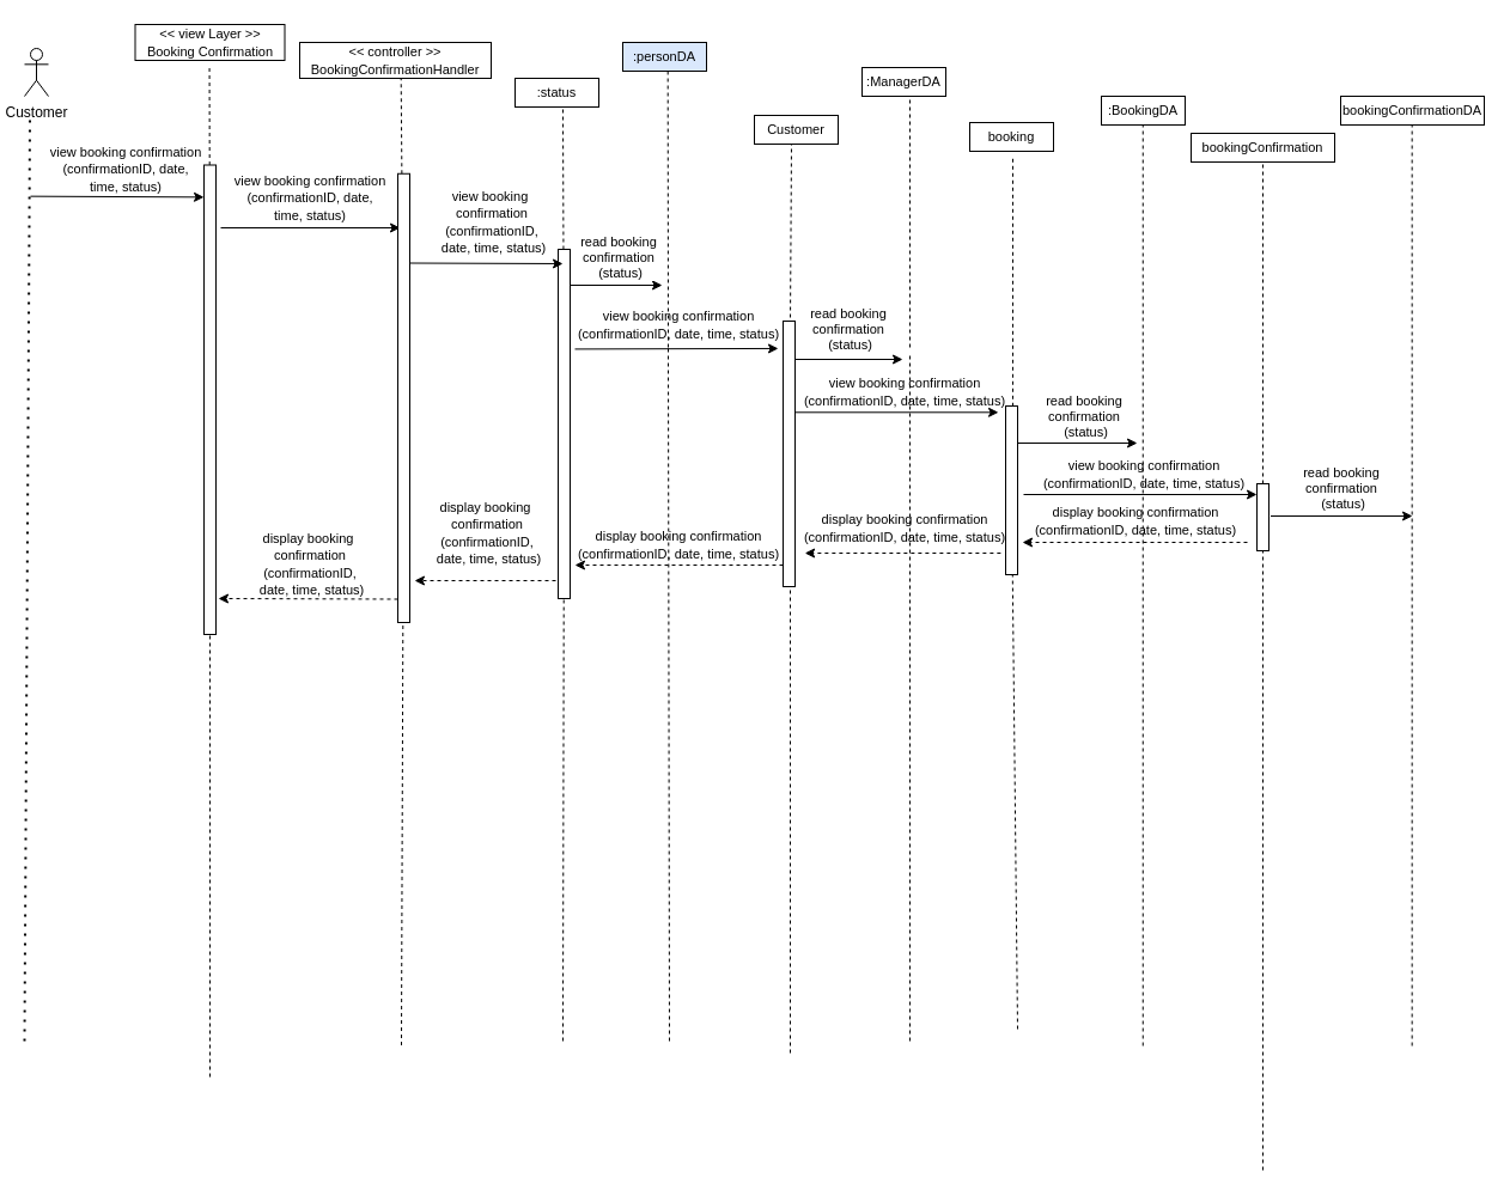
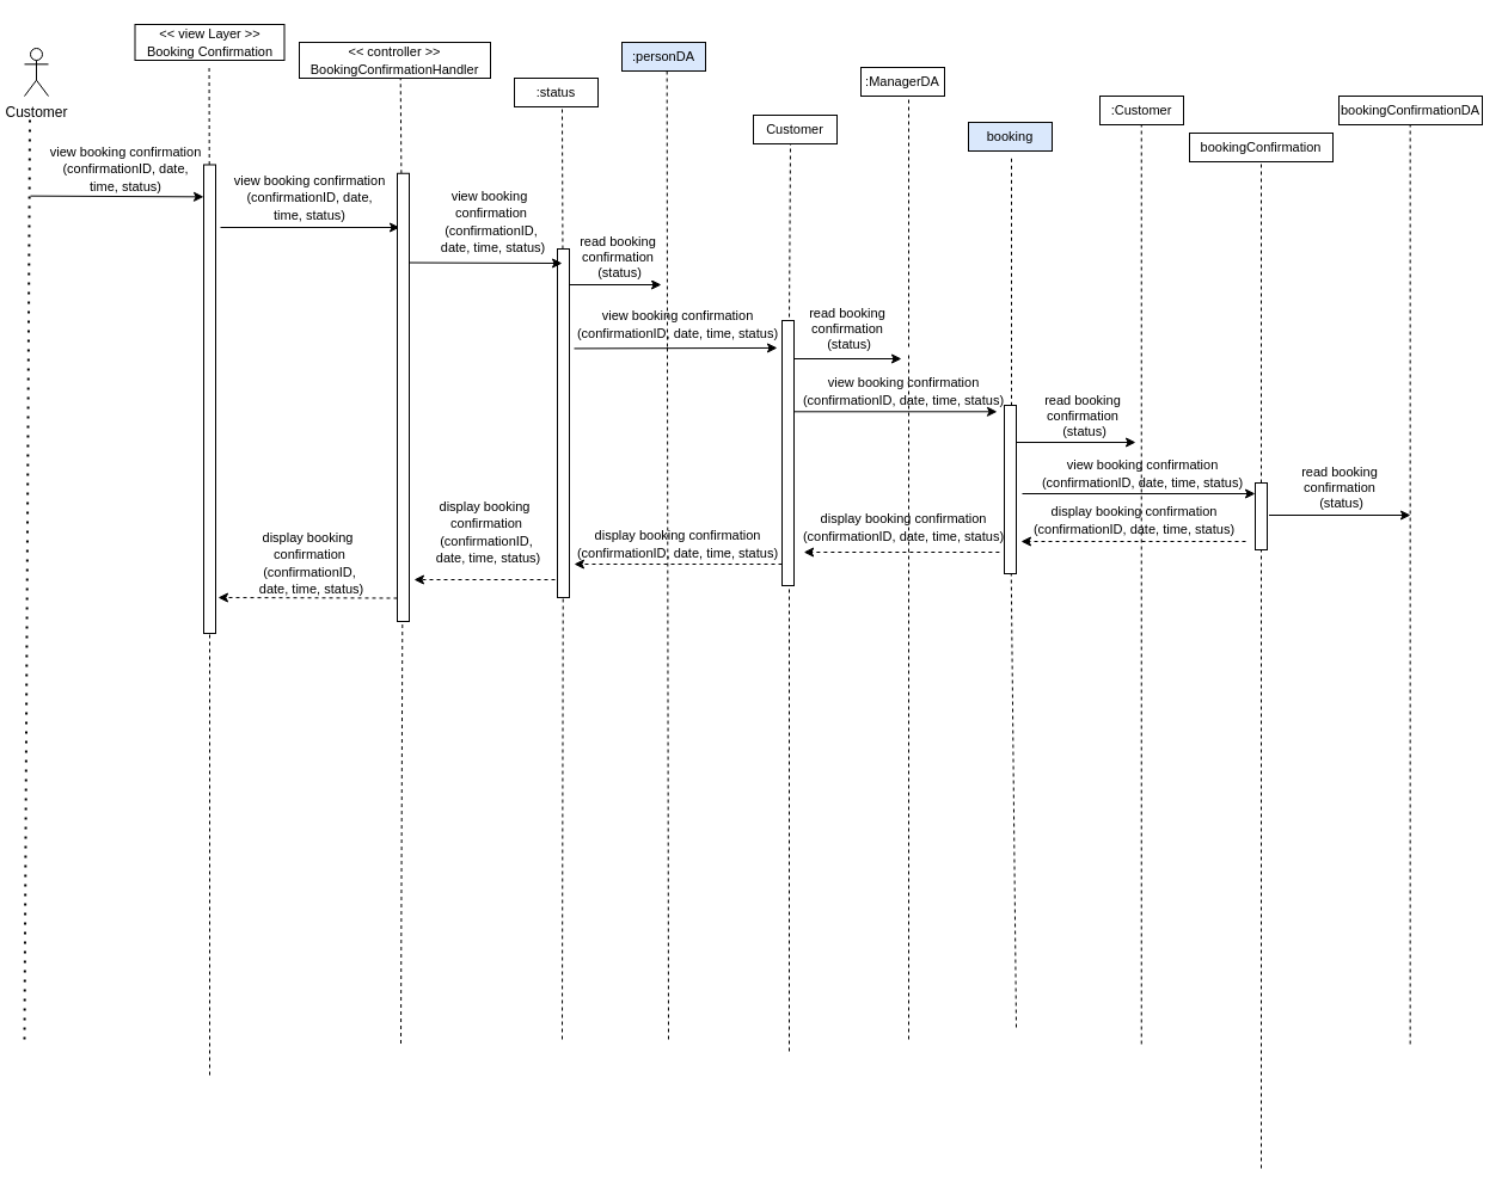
  <mxCell id="0" />
  <mxCell id="1" parent="0" />
  <mxCell id="2" value="Customer" style="shape=umlActor;verticalLabelPosition=bottom;verticalAlign=top;html=1;outlineConnect=0;" parent="1" vertex="1"><mxGeometry x="20" y="40" width="20" height="40" as="geometry" /></mxCell>
  <mxCell id="3" value="&lt;div&gt;&lt;span style=&quot;font-size: 11px;&quot;&gt;&amp;lt;&amp;lt; view Layer &amp;gt;&amp;gt;&lt;/span&gt;&lt;/div&gt;&lt;span style=&quot;font-size: 11px;&quot;&gt;Booking Confirmation&lt;/span&gt;" style="rounded=0;whiteSpace=wrap;html=1;" parent="1" vertex="1"><mxGeometry x="112.5" y="20" width="125" height="30" as="geometry" /></mxCell>
  <mxCell id="4" value="&lt;font style=&quot;font-size: 11px;&quot;&gt;&amp;lt;&amp;lt; controller &amp;gt;&amp;gt;&lt;/font&gt;&lt;div&gt;&lt;font style=&quot;font-size: 11px;&quot;&gt;BookingConfirmationHandler&lt;/font&gt;&lt;/div&gt;" style="rounded=0;whiteSpace=wrap;html=1;" parent="1" vertex="1"><mxGeometry x="250" y="35" width="160" height="30" as="geometry" /></mxCell>
  <mxCell id="5" value="" style="endArrow=none;dashed=1;html=1;dashPattern=1 3;strokeWidth=2;rounded=0;entryX=0.5;entryY=1;entryDx=0;entryDy=0;" parent="1" edge="1"><mxGeometry width="50" height="50" relative="1" as="geometry"><mxPoint x="20" y="870" as="sourcePoint" /><mxPoint x="24.5" y="100" as="targetPoint" /></mxGeometry></mxCell>
  <mxCell id="6" value="" style="endArrow=classic;html=1;rounded=0;entryX=0;entryY=0.1;entryDx=0;entryDy=0;entryPerimeter=0;" parent="1" edge="1"><mxGeometry width="50" height="50" relative="1" as="geometry"><mxPoint x="184" y="190" as="sourcePoint" /><mxPoint x="334" y="190" as="targetPoint" /></mxGeometry></mxCell>
  <mxCell id="7" value="" style="endArrow=classic;html=1;rounded=0;" parent="1" edge="1"><mxGeometry width="50" height="50" relative="1" as="geometry"><mxPoint x="25" y="163.65" as="sourcePoint" /><mxPoint x="170" y="164.36" as="targetPoint" /></mxGeometry></mxCell>
  <mxCell id="8" value="&lt;font style=&quot;font-size: 11px;&quot;&gt;Customer&lt;/font&gt;" style="rounded=0;whiteSpace=wrap;html=1;" parent="1" vertex="1"><mxGeometry x="630" y="96" width="70" height="24" as="geometry" /></mxCell>
  <mxCell id="9" value="&lt;font style=&quot;font-size: 11px;&quot;&gt;:status&lt;/font&gt;" style="rounded=0;whiteSpace=wrap;html=1;" parent="1" vertex="1"><mxGeometry x="430" y="65" width="70" height="24" as="geometry" /></mxCell>
  <mxCell id="10" value="&lt;font style=&quot;font-size: 11px;&quot;&gt;:personDA&lt;/font&gt;" style="rounded=0;whiteSpace=wrap;html=1;fillColor=#dae8fc;" parent="1" vertex="1"><mxGeometry x="520" y="35" width="70" height="24" as="geometry" /></mxCell>
  <mxCell id="11" value="&lt;font style=&quot;font-size: 11px;&quot;&gt;:ManagerDA&lt;/font&gt;" style="rounded=0;whiteSpace=wrap;html=1;" parent="1" vertex="1"><mxGeometry x="720" y="56" width="70" height="24" as="geometry" /></mxCell>
  <mxCell id="12" value="" style="endArrow=none;dashed=1;html=1;rounded=0;" parent="1" source="31" edge="1"><mxGeometry width="50" height="50" relative="1" as="geometry"><mxPoint x="470" y="460" as="sourcePoint" /><mxPoint x="470" y="89" as="targetPoint" /></mxGeometry></mxCell>
  <mxCell id="13" value="" style="endArrow=none;dashed=1;html=1;rounded=0;" parent="1" edge="1"><mxGeometry width="50" height="50" relative="1" as="geometry"><mxPoint x="558" y="290" as="sourcePoint" /><mxPoint x="557.69" y="59" as="targetPoint" /></mxGeometry></mxCell>
  <mxCell id="14" value="" style="endArrow=classic;html=1;rounded=0;" parent="1" edge="1"><mxGeometry width="50" height="50" relative="1" as="geometry"><mxPoint x="473" y="238" as="sourcePoint" /><mxPoint x="553" y="238" as="targetPoint" /></mxGeometry></mxCell>
  <mxCell id="15" value="" style="endArrow=none;dashed=1;html=1;rounded=0;exitX=1;exitY=0.5;exitDx=0;exitDy=0;" parent="1" edge="1"><mxGeometry width="50" height="50" relative="1" as="geometry"><mxPoint x="660" y="271" as="sourcePoint" /><mxPoint x="661" y="120" as="targetPoint" /></mxGeometry></mxCell>
- <mxCell id="16" value="&lt;font style=&quot;font-size: 11px;&quot;&gt;booking&lt;/font&gt;" style="rounded=0;whiteSpace=wrap;html=1;" parent="1" vertex="1"><mxGeometry x="810" y="102" width="70" height="24" as="geometry" /></mxCell>
- <mxCell id="17" value="&lt;font style=&quot;font-size: 11px;&quot;&gt;:BookingDA&lt;/font&gt;" style="rounded=0;whiteSpace=wrap;html=1;" parent="1" vertex="1"><mxGeometry x="920" y="80" width="70" height="24" as="geometry" /></mxCell>
+ <mxCell id="16" value="&lt;font style=&quot;font-size: 11px;&quot;&gt;booking&lt;/font&gt;" style="rounded=0;whiteSpace=wrap;html=1;fillColor=#dae8fc;" parent="1" vertex="1"><mxGeometry x="810" y="102" width="70" height="24" as="geometry" /></mxCell>
+ <mxCell id="17" value="&lt;font style=&quot;font-size: 11px;&quot;&gt;:Customer&lt;/font&gt;" style="rounded=0;whiteSpace=wrap;html=1;" parent="1" vertex="1"><mxGeometry x="920" y="80" width="70" height="24" as="geometry" /></mxCell>
  <mxCell id="18" value="" style="endArrow=none;dashed=1;html=1;rounded=0;" parent="1" source="27" edge="1"><mxGeometry width="50" height="50" relative="1" as="geometry"><mxPoint x="334.69" y="436" as="sourcePoint" /><mxPoint x="334.69" y="65" as="targetPoint" /></mxGeometry></mxCell>
  <mxCell id="19" value="" style="endArrow=classic;html=1;rounded=0;" parent="1" edge="1"><mxGeometry width="50" height="50" relative="1" as="geometry"><mxPoint x="480" y="291.42" as="sourcePoint" /><mxPoint x="650" y="290.92" as="targetPoint" /></mxGeometry></mxCell>
  <mxCell id="20" value="" style="endArrow=none;dashed=1;html=1;rounded=0;" parent="1" edge="1"><mxGeometry width="50" height="50" relative="1" as="geometry"><mxPoint x="760" y="290" as="sourcePoint" /><mxPoint x="760" y="80" as="targetPoint" /></mxGeometry></mxCell>
  <mxCell id="21" value="" style="endArrow=none;dashed=1;html=1;rounded=0;" parent="1" source="23" edge="1"><mxGeometry width="50" height="50" relative="1" as="geometry"><mxPoint x="174.57" y="427" as="sourcePoint" /><mxPoint x="174.57" y="56" as="targetPoint" /></mxGeometry></mxCell>
  <mxCell id="22" value="" style="endArrow=none;dashed=1;html=1;rounded=0;" parent="1" target="23" edge="1"><mxGeometry width="50" height="50" relative="1" as="geometry"><mxPoint x="175" y="900" as="sourcePoint" /><mxPoint x="174.57" y="56" as="targetPoint" /></mxGeometry></mxCell>
  <mxCell id="23" value="" style="rounded=0;whiteSpace=wrap;html=1;" parent="1" vertex="1"><mxGeometry x="170" y="137.5" width="10" height="392.5" as="geometry" /></mxCell>
  <mxCell id="24" value="" style="endArrow=classic;html=1;rounded=0;" parent="1" edge="1"><mxGeometry width="50" height="50" relative="1" as="geometry"><mxPoint x="664" y="344.31" as="sourcePoint" /><mxPoint x="834" y="344.31" as="targetPoint" /></mxGeometry></mxCell>
  <mxCell id="25" value="" style="endArrow=none;dashed=1;html=1;rounded=0;exitX=0.6;exitY=0.087;exitDx=0;exitDy=0;exitPerimeter=0;" parent="1" edge="1" source="41"><mxGeometry width="50" height="50" relative="1" as="geometry"><mxPoint x="846.797" y="289" as="sourcePoint" /><mxPoint x="846" y="130" as="targetPoint" /></mxGeometry></mxCell>
  <mxCell id="26" value="" style="endArrow=none;dashed=1;html=1;rounded=0;" parent="1" target="27" edge="1"><mxGeometry width="50" height="50" relative="1" as="geometry"><mxPoint x="335" y="873.529" as="sourcePoint" /><mxPoint x="334.69" y="65" as="targetPoint" /></mxGeometry></mxCell>
  <mxCell id="27" value="" style="rounded=0;whiteSpace=wrap;html=1;" parent="1" vertex="1"><mxGeometry x="332" y="144.75" width="10" height="375.25" as="geometry" /></mxCell>
  <mxCell id="28" value="" style="endArrow=none;dashed=1;html=1;rounded=0;" parent="1" edge="1"><mxGeometry width="50" height="50" relative="1" as="geometry"><mxPoint x="954.76" y="874" as="sourcePoint" /><mxPoint x="954.76" y="104" as="targetPoint" /></mxGeometry></mxCell>
  <mxCell id="29" value="" style="endArrow=classic;html=1;rounded=0;" parent="1" edge="1"><mxGeometry width="50" height="50" relative="1" as="geometry"><mxPoint x="850" y="370" as="sourcePoint" /><mxPoint x="950" y="370" as="targetPoint" /></mxGeometry></mxCell>
  <mxCell id="30" value="" style="endArrow=none;dashed=1;html=1;rounded=0;" parent="1" target="31" edge="1"><mxGeometry width="50" height="50" relative="1" as="geometry"><mxPoint x="470" y="870" as="sourcePoint" /><mxPoint x="470" y="89" as="targetPoint" /></mxGeometry></mxCell>
  <mxCell id="31" value="" style="rounded=0;whiteSpace=wrap;html=1;" parent="1" vertex="1"><mxGeometry x="466" y="208" width="10" height="292" as="geometry" /></mxCell>
  <mxCell id="32" value="" style="endArrow=classic;html=1;rounded=0;" parent="1" edge="1"><mxGeometry width="50" height="50" relative="1" as="geometry"><mxPoint x="342" y="219.5" as="sourcePoint" /><mxPoint x="470" y="220" as="targetPoint" /></mxGeometry></mxCell>
  <mxCell id="33" value="" style="endArrow=none;dashed=1;html=1;rounded=0;" parent="1" edge="1"><mxGeometry width="50" height="50" relative="1" as="geometry"><mxPoint x="559" y="870" as="sourcePoint" /><mxPoint x="558" y="290" as="targetPoint" /></mxGeometry></mxCell>
  <mxCell id="34" value="" style="endArrow=none;dashed=1;html=1;rounded=0;" parent="1" edge="1"><mxGeometry width="50" height="50" relative="1" as="geometry"><mxPoint x="660" y="880" as="sourcePoint" /><mxPoint x="660" y="280" as="targetPoint" /></mxGeometry></mxCell>
  <mxCell id="35" value="" style="endArrow=none;dashed=1;html=1;rounded=0;" parent="1" edge="1"><mxGeometry width="50" height="50" relative="1" as="geometry"><mxPoint x="760" y="870" as="sourcePoint" /><mxPoint x="760" y="294" as="targetPoint" /></mxGeometry></mxCell>
  <mxCell id="36" value="" style="endArrow=classic;html=1;rounded=0;" parent="1" edge="1"><mxGeometry width="50" height="50" relative="1" as="geometry"><mxPoint x="664" y="300" as="sourcePoint" /><mxPoint x="754" y="300" as="targetPoint" /></mxGeometry></mxCell>
  <mxCell id="37" value="&lt;font style=&quot;font-size: 11px;&quot;&gt;bookingConfirmation&lt;/font&gt;" style="rounded=0;whiteSpace=wrap;html=1;" parent="1" vertex="1"><mxGeometry x="995" y="111" width="120" height="24" as="geometry" /></mxCell>
  <mxCell id="38" value="&lt;font style=&quot;font-size: 11px;&quot;&gt;bookingConfirmationDA&lt;/font&gt;" style="rounded=0;whiteSpace=wrap;html=1;" parent="1" vertex="1"><mxGeometry x="1120" y="80" width="120" height="24" as="geometry" /></mxCell>
  <mxCell id="39" value="" style="rounded=0;whiteSpace=wrap;html=1;" parent="1" vertex="1"><mxGeometry x="654" y="268" width="10" height="222" as="geometry" /></mxCell>
  <mxCell id="40" value="" style="endArrow=none;dashed=1;html=1;rounded=0;" parent="1" target="41" edge="1"><mxGeometry width="50" height="50" relative="1" as="geometry"><mxPoint x="850" y="860" as="sourcePoint" /><mxPoint x="874" y="140" as="targetPoint" /></mxGeometry></mxCell>
  <mxCell id="41" value="" style="rounded=0;whiteSpace=wrap;html=1;" parent="1" vertex="1"><mxGeometry x="840" y="339" width="10" height="141" as="geometry" /></mxCell>
  <mxCell id="42" value="" style="endArrow=none;dashed=1;html=1;rounded=0;entryX=0.5;entryY=1;entryDx=0;entryDy=0;" parent="1" target="37" edge="1" source="56"><mxGeometry width="50" height="50" relative="1" as="geometry"><mxPoint x="1055" y="978" as="sourcePoint" /><mxPoint x="1055" y="208" as="targetPoint" /></mxGeometry></mxCell>
  <mxCell id="43" value="" style="endArrow=none;dashed=1;html=1;rounded=0;" parent="1" edge="1"><mxGeometry width="50" height="50" relative="1" as="geometry"><mxPoint x="1179.66" y="874" as="sourcePoint" /><mxPoint x="1179.66" y="104" as="targetPoint" /></mxGeometry></mxCell>
  <mxCell id="44" value="" style="endArrow=classic;html=1;rounded=0;" parent="1" edge="1"><mxGeometry width="50" height="50" relative="1" as="geometry"><mxPoint x="855" y="413" as="sourcePoint" /><mxPoint x="1050" y="413" as="targetPoint" /></mxGeometry></mxCell>
  <mxCell id="45" value="read booking&amp;nbsp;&lt;div&gt;confirmation&amp;nbsp;&lt;div&gt;(status)&lt;/div&gt;&lt;/div&gt;" style="edgeLabel;html=1;align=center;verticalAlign=middle;resizable=0;points=[];" parent="1" vertex="1" connectable="0"><mxGeometry x="1122.001" y="401" as="geometry"><mxPoint x="-1" y="6" as="offset" /></mxGeometry></mxCell>
  <mxCell id="46" value="" style="endArrow=classic;html=1;rounded=0;" parent="1" edge="1"><mxGeometry width="50" height="50" relative="1" as="geometry"><mxPoint x="1061.5" y="431" as="sourcePoint" /><mxPoint x="1180" y="431" as="targetPoint" /></mxGeometry></mxCell>
  <mxCell id="47" value="" style="html=1;labelBackgroundColor=#ffffff;startArrow=none;startFill=0;startSize=6;endArrow=classic;endFill=1;endSize=6;jettySize=auto;orthogonalLoop=1;strokeWidth=1;dashed=1;fontSize=14;rounded=0;" parent="1" edge="1"><mxGeometry width="60" height="60" relative="1" as="geometry"><mxPoint x="1042" y="453" as="sourcePoint" /><mxPoint x="854" y="453" as="targetPoint" /></mxGeometry></mxCell>
  <mxCell id="48" value="" style="html=1;labelBackgroundColor=#ffffff;startArrow=none;startFill=0;startSize=6;endArrow=classic;endFill=1;endSize=6;jettySize=auto;orthogonalLoop=1;strokeWidth=1;dashed=1;fontSize=14;rounded=0;" parent="1" edge="1"><mxGeometry width="60" height="60" relative="1" as="geometry"><mxPoint x="835.86" y="462" as="sourcePoint" /><mxPoint x="672.136" y="462" as="targetPoint" /></mxGeometry></mxCell>
  <mxCell id="49" value="" style="html=1;labelBackgroundColor=#ffffff;startArrow=none;startFill=0;startSize=6;endArrow=classic;endFill=1;endSize=6;jettySize=auto;orthogonalLoop=1;strokeWidth=1;dashed=1;fontSize=14;rounded=0;" parent="1" edge="1"><mxGeometry width="60" height="60" relative="1" as="geometry"><mxPoint x="332" y="500.5" as="sourcePoint" /><mxPoint x="182" y="500" as="targetPoint" /></mxGeometry></mxCell>
  <mxCell id="50" value="&lt;span style=&quot;font-size: 11px;&quot;&gt;view booking confirmation&lt;/span&gt;&lt;div&gt;&lt;span style=&quot;font-size: 11px;&quot;&gt;(confirmationID, date, time, status)&lt;/span&gt;&lt;/div&gt;" style="text;html=1;align=center;verticalAlign=middle;whiteSpace=wrap;rounded=0;" vertex="1" parent="1"><mxGeometry x="40" y="126" width="130" height="30" as="geometry" /></mxCell>
  <mxCell id="51" value="&lt;span style=&quot;font-size: 11px;&quot;&gt;view booking confirmation&lt;/span&gt;&lt;div&gt;&lt;span style=&quot;font-size: 11px;&quot;&gt;(confirmationID, date, time, status)&lt;/span&gt;&lt;/div&gt;" style="text;html=1;align=center;verticalAlign=middle;whiteSpace=wrap;rounded=0;" vertex="1" parent="1"><mxGeometry x="194" y="150" width="130" height="30" as="geometry" /></mxCell>
  <mxCell id="52" value="&lt;span style=&quot;font-size: 11px;&quot;&gt;view booking&amp;nbsp;&lt;/span&gt;&lt;div&gt;&lt;span style=&quot;font-size: 11px;&quot;&gt;confirmation&lt;/span&gt;&lt;div&gt;&lt;span style=&quot;font-size: 11px;&quot;&gt;(confirmationID,&lt;/span&gt;&lt;/div&gt;&lt;div&gt;&lt;span style=&quot;font-size: 11px;&quot;&gt;&amp;nbsp;date, time, status)&lt;/span&gt;&lt;/div&gt;&lt;/div&gt;" style="text;html=1;align=center;verticalAlign=middle;whiteSpace=wrap;rounded=0;" vertex="1" parent="1"><mxGeometry x="346" y="170" width="130" height="30" as="geometry" /></mxCell>
  <mxCell id="53" value="&lt;span style=&quot;font-size: 11px;&quot;&gt;view booking confirmation&lt;/span&gt;&lt;div&gt;&lt;span style=&quot;font-size: 11px;&quot;&gt;(confirmationID, date, time, status)&lt;/span&gt;&lt;/div&gt;" style="text;html=1;align=center;verticalAlign=middle;whiteSpace=wrap;rounded=0;" vertex="1" parent="1"><mxGeometry x="475" y="256" width="184" height="30" as="geometry" /></mxCell>
  <mxCell id="54" value="&lt;span style=&quot;font-size: 11px;&quot;&gt;view booking confirmation&lt;/span&gt;&lt;div&gt;&lt;span style=&quot;font-size: 11px;&quot;&gt;(confirmationID, date, time, status)&lt;/span&gt;&lt;/div&gt;" style="text;html=1;align=center;verticalAlign=middle;whiteSpace=wrap;rounded=0;" vertex="1" parent="1"><mxGeometry x="664" y="312" width="184" height="30" as="geometry" /></mxCell>
  <mxCell id="55" value="" style="endArrow=none;dashed=1;html=1;rounded=0;entryX=0.5;entryY=1;entryDx=0;entryDy=0;" edge="1" parent="1" target="56"><mxGeometry width="50" height="50" relative="1" as="geometry"><mxPoint x="1055" y="978" as="sourcePoint" /><mxPoint x="1055" y="150" as="targetPoint" /></mxGeometry></mxCell>
  <mxCell id="56" value="" style="rounded=0;whiteSpace=wrap;html=1;" parent="1" vertex="1"><mxGeometry x="1050" y="404" width="10" height="56" as="geometry" /></mxCell>
  <mxCell id="57" value="&lt;span style=&quot;font-size: 11px;&quot;&gt;view booking confirmation&lt;/span&gt;&lt;div&gt;&lt;span style=&quot;font-size: 11px;&quot;&gt;(confirmationID, date, time, status)&lt;/span&gt;&lt;/div&gt;" style="text;html=1;align=center;verticalAlign=middle;whiteSpace=wrap;rounded=0;" vertex="1" parent="1"><mxGeometry x="864" y="381" width="184" height="30" as="geometry" /></mxCell>
  <mxCell id="58" value="&lt;span style=&quot;font-size: 11px;&quot;&gt;display booking confirmation&lt;/span&gt;&lt;div&gt;&lt;span style=&quot;font-size: 11px;&quot;&gt;(confirmationID, date, time, status)&lt;/span&gt;&lt;/div&gt;" style="text;html=1;align=center;verticalAlign=middle;whiteSpace=wrap;rounded=0;" vertex="1" parent="1"><mxGeometry x="857" y="420" width="184" height="30" as="geometry" /></mxCell>
  <mxCell id="59" value="&lt;span style=&quot;font-size: 11px;&quot;&gt;display booking confirmation&lt;/span&gt;&lt;div&gt;&lt;span style=&quot;font-size: 11px;&quot;&gt;(confirmationID, date, time, status)&lt;/span&gt;&lt;/div&gt;" style="text;html=1;align=center;verticalAlign=middle;whiteSpace=wrap;rounded=0;" vertex="1" parent="1"><mxGeometry x="664" y="426" width="184" height="30" as="geometry" /></mxCell>
  <mxCell id="60" value="" style="html=1;labelBackgroundColor=#ffffff;startArrow=none;startFill=0;startSize=6;endArrow=classic;endFill=1;endSize=6;jettySize=auto;orthogonalLoop=1;strokeWidth=1;dashed=1;fontSize=14;rounded=0;" edge="1" parent="1"><mxGeometry width="60" height="60" relative="1" as="geometry"><mxPoint x="654" y="472" as="sourcePoint" /><mxPoint x="480" y="472" as="targetPoint" /></mxGeometry></mxCell>
  <mxCell id="61" value="&lt;span style=&quot;font-size: 11px;&quot;&gt;display booking confirmation&lt;/span&gt;&lt;div&gt;&lt;span style=&quot;font-size: 11px;&quot;&gt;(confirmationID, date, time, status)&lt;/span&gt;&lt;/div&gt;" style="text;html=1;align=center;verticalAlign=middle;whiteSpace=wrap;rounded=0;" vertex="1" parent="1"><mxGeometry x="475" y="440" width="184" height="30" as="geometry" /></mxCell>
  <mxCell id="62" value="&lt;span style=&quot;font-size: 11px;&quot;&gt;display booking&amp;nbsp;&lt;/span&gt;&lt;div&gt;&lt;span style=&quot;font-size: 11px;&quot;&gt;confirmation&lt;/span&gt;&lt;div&gt;&lt;span style=&quot;font-size: 11px;&quot;&gt;(confirmationID,&lt;/span&gt;&lt;/div&gt;&lt;div&gt;&lt;span style=&quot;font-size: 11px;&quot;&gt;&amp;nbsp;date, time, status)&lt;/span&gt;&lt;/div&gt;&lt;/div&gt;" style="text;html=1;align=center;verticalAlign=middle;whiteSpace=wrap;rounded=0;" vertex="1" parent="1"><mxGeometry x="342" y="430" width="130" height="30" as="geometry" /></mxCell>
  <mxCell id="63" value="" style="html=1;labelBackgroundColor=#ffffff;startArrow=none;startFill=0;startSize=6;endArrow=classic;endFill=1;endSize=6;jettySize=auto;orthogonalLoop=1;strokeWidth=1;dashed=1;fontSize=14;rounded=0;" edge="1" parent="1"><mxGeometry width="60" height="60" relative="1" as="geometry"><mxPoint x="464" y="485" as="sourcePoint" /><mxPoint x="346" y="485" as="targetPoint" /></mxGeometry></mxCell>
  <mxCell id="64" value="&lt;span style=&quot;font-size: 11px;&quot;&gt;display booking&amp;nbsp;&lt;/span&gt;&lt;div&gt;&lt;span style=&quot;font-size: 11px;&quot;&gt;confirmation&lt;/span&gt;&lt;div&gt;&lt;span style=&quot;font-size: 11px;&quot;&gt;(confirmationID,&lt;/span&gt;&lt;/div&gt;&lt;div&gt;&lt;span style=&quot;font-size: 11px;&quot;&gt;&amp;nbsp;date, time, status)&lt;/span&gt;&lt;/div&gt;&lt;/div&gt;" style="text;html=1;align=center;verticalAlign=middle;whiteSpace=wrap;rounded=0;" vertex="1" parent="1"><mxGeometry x="194" y="456" width="130" height="30" as="geometry" /></mxCell>
  <mxCell id="65" value="read booking&amp;nbsp;&lt;div&gt;confirmation&amp;nbsp;&lt;div&gt;(status)&lt;/div&gt;&lt;/div&gt;" style="edgeLabel;html=1;align=center;verticalAlign=middle;resizable=0;points=[];" vertex="1" connectable="0" parent="1"><mxGeometry x="900.001" y="312" as="geometry"><mxPoint x="6" y="35" as="offset" /></mxGeometry></mxCell>
  <mxCell id="66" value="read booking&amp;nbsp;&lt;div&gt;confirmation&amp;nbsp;&lt;div&gt;(status)&lt;/div&gt;&lt;/div&gt;" style="edgeLabel;html=1;align=center;verticalAlign=middle;resizable=0;points=[];" vertex="1" connectable="0" parent="1"><mxGeometry x="710.001" y="268" as="geometry"><mxPoint x="-1" y="6" as="offset" /></mxGeometry></mxCell>
  <mxCell id="67" value="read booking&amp;nbsp;&lt;div&gt;confirmation&amp;nbsp;&lt;div&gt;(status)&lt;/div&gt;&lt;/div&gt;" style="edgeLabel;html=1;align=center;verticalAlign=middle;resizable=0;points=[];" vertex="1" connectable="0" parent="1"><mxGeometry x="518.001" y="208" as="geometry"><mxPoint x="-1" y="6" as="offset" /></mxGeometry></mxCell>
